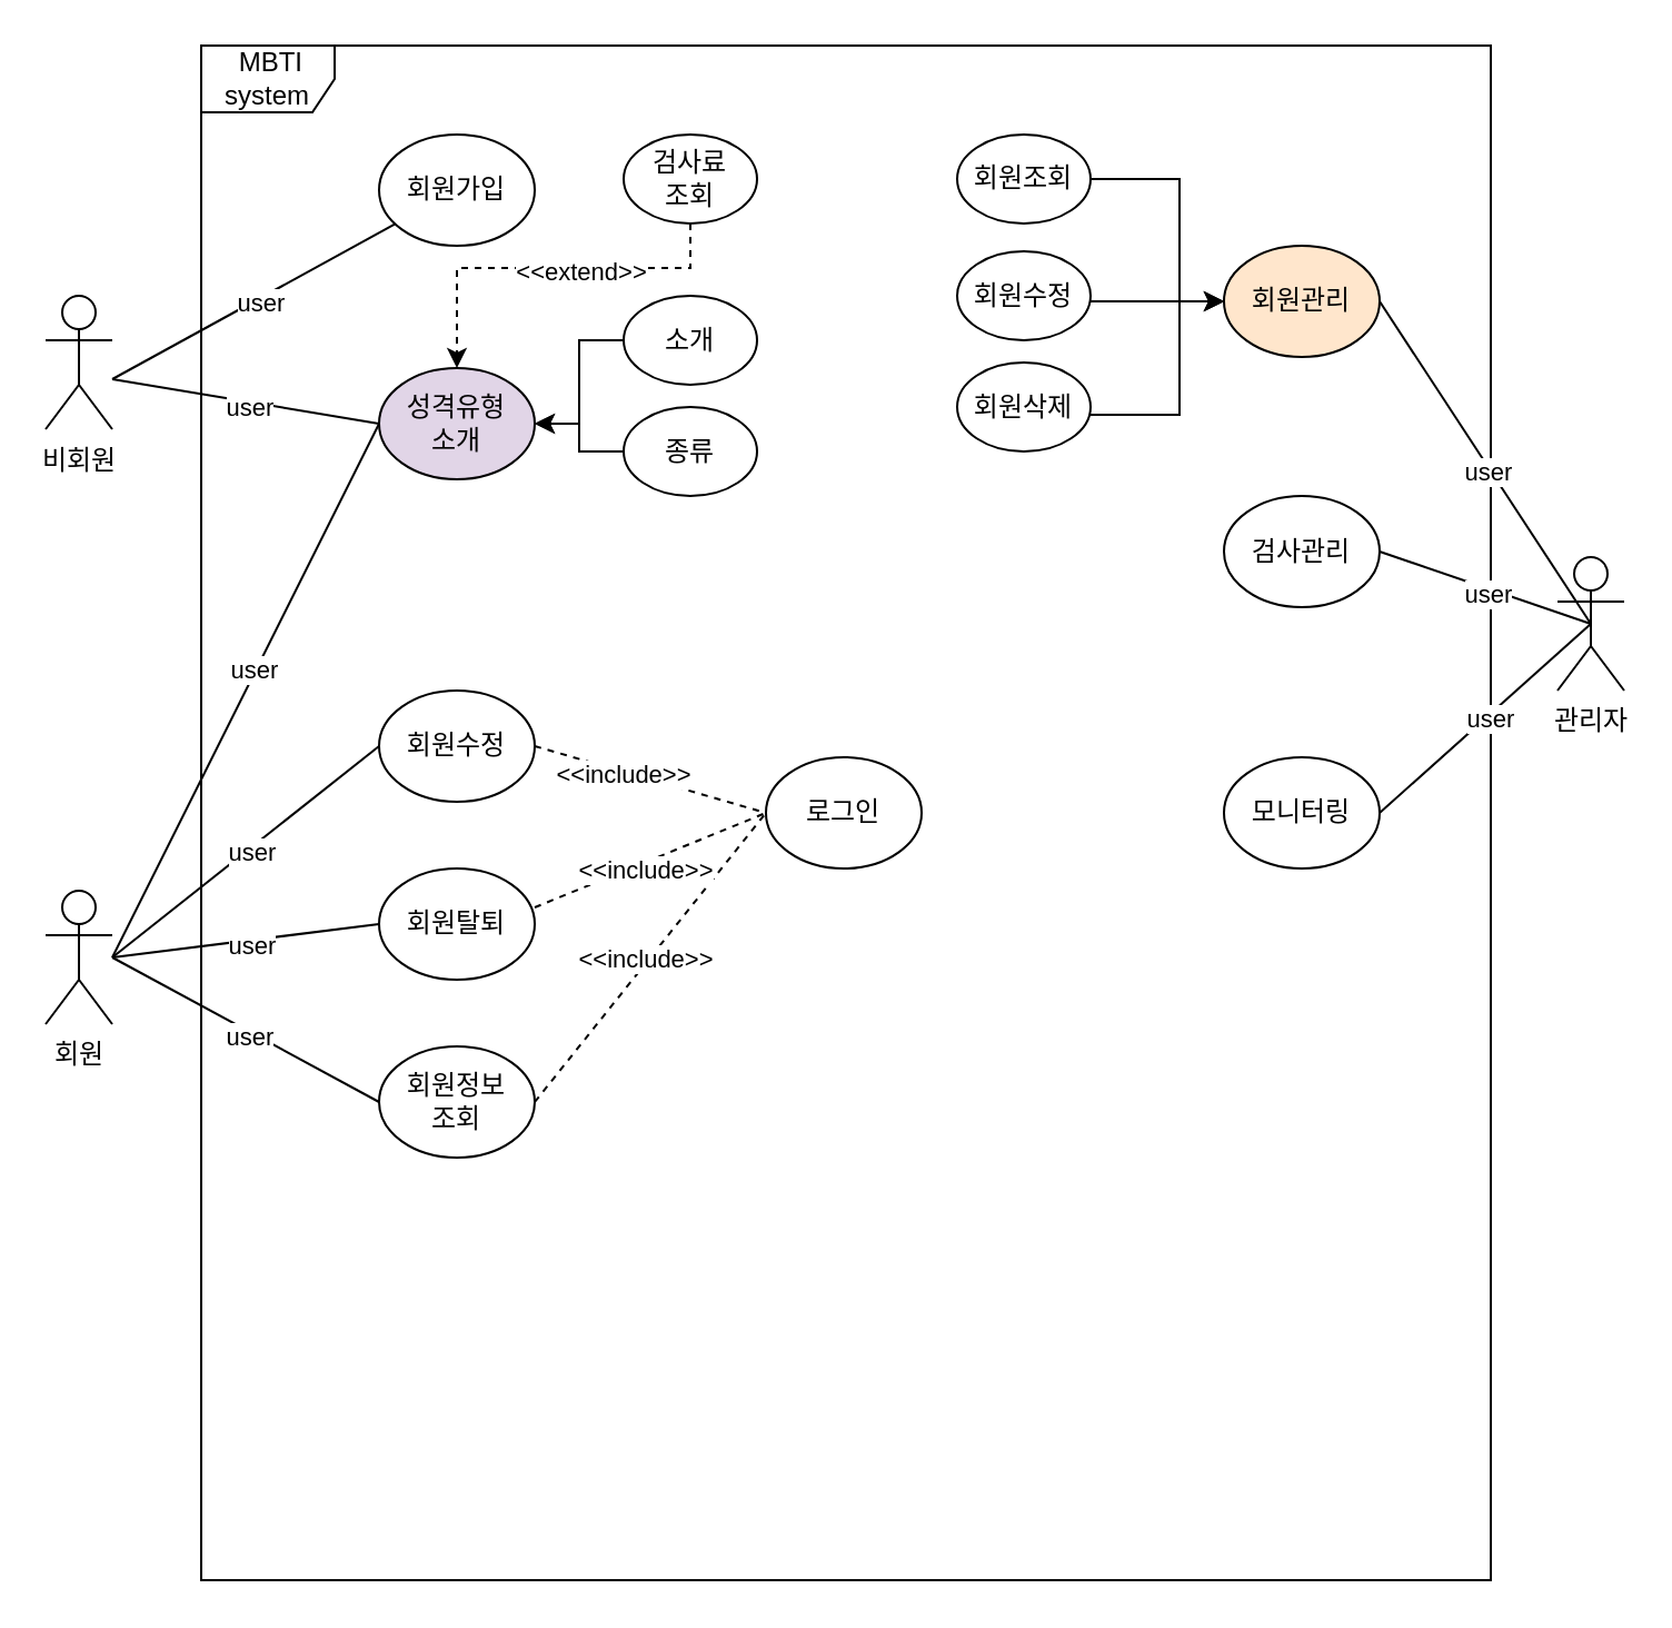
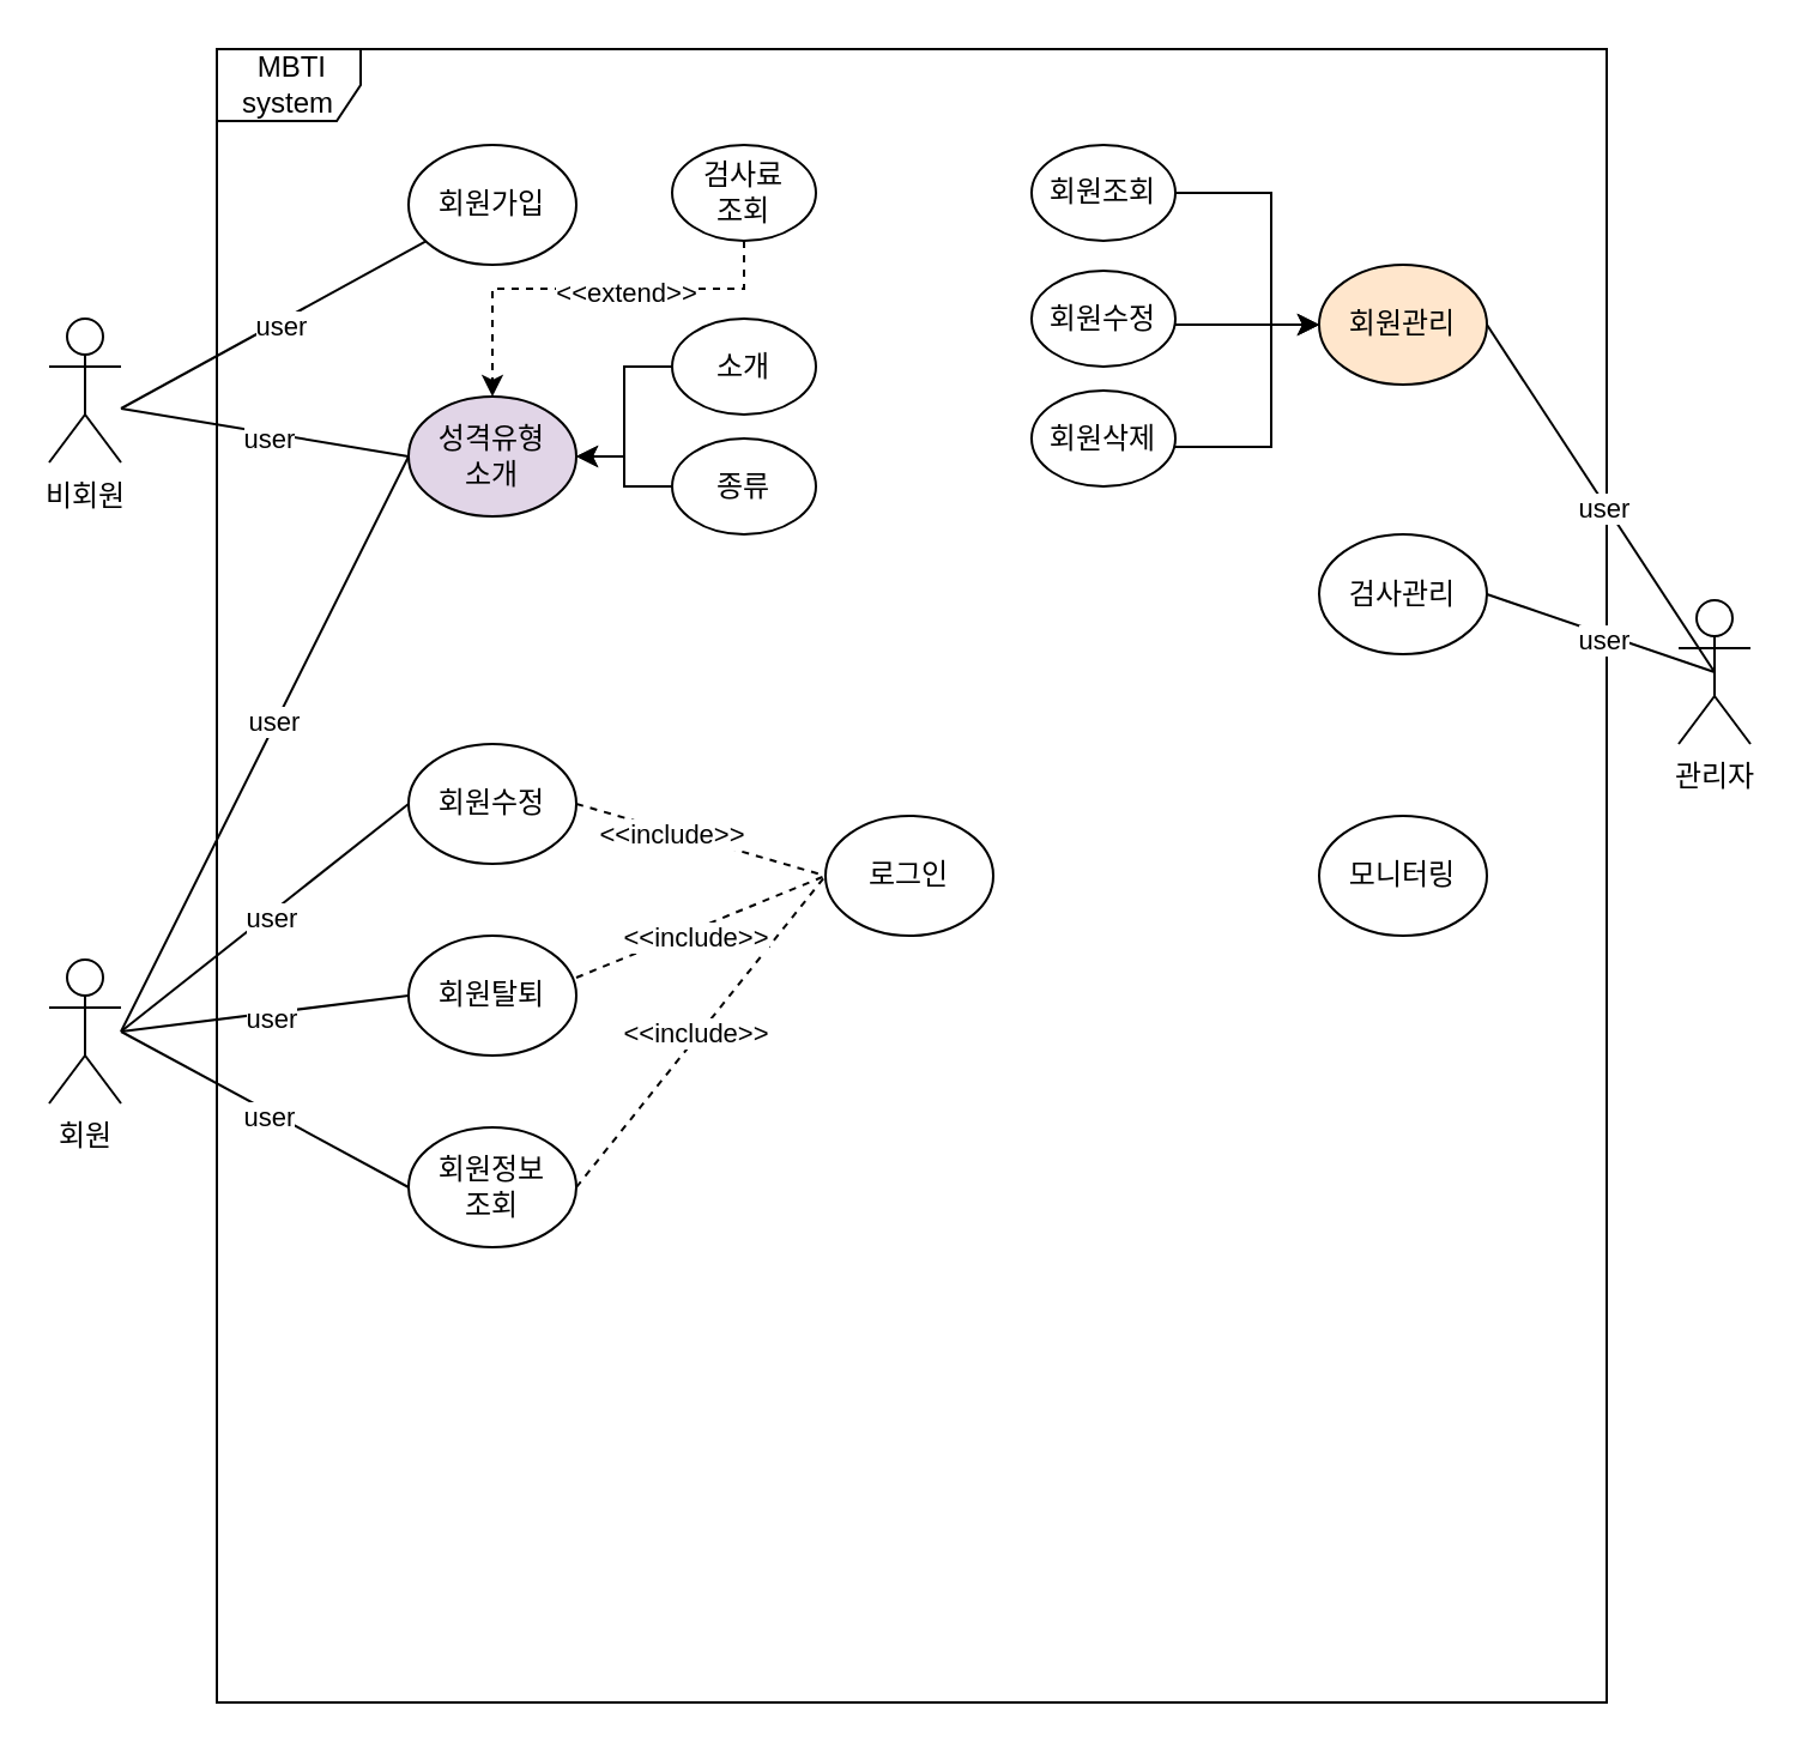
  <mxCell id="0" />
  <mxCell id="1" parent="0" />
  <mxCell id="2" value="비회원" style="shape=umlActor;verticalLabelPosition=bottom;verticalAlign=top;html=1;outlineConnect=0;" vertex="1" parent="1"><mxGeometry x="20" y="132.5" width="30" height="60" as="geometry" /></mxCell>
  <mxCell id="3" value="회원" style="shape=umlActor;verticalLabelPosition=bottom;verticalAlign=top;html=1;outlineConnect=0;" vertex="1" parent="1"><mxGeometry x="20" y="400" width="30" height="60" as="geometry" /></mxCell>
  <mxCell id="4" value="관리자" style="shape=umlActor;verticalLabelPosition=bottom;verticalAlign=top;html=1;outlineConnect=0;" vertex="1" parent="1"><mxGeometry x="700" y="250" width="30" height="60" as="geometry" /></mxCell>
  <mxCell id="5" value="&amp;nbsp;MBTI&lt;br&gt;system" style="shape=umlFrame;whiteSpace=wrap;html=1;pointerEvents=0;" vertex="1" parent="1"><mxGeometry x="90" y="20" width="580" height="690" as="geometry" /></mxCell>
  <mxCell id="6" value="회원가입" style="ellipse;whiteSpace=wrap;html=1;" vertex="1" parent="1"><mxGeometry x="170" y="60" width="70" height="50" as="geometry" /></mxCell>
  <mxCell id="7" value="회원수정" style="ellipse;whiteSpace=wrap;html=1;" vertex="1" parent="1"><mxGeometry x="170" y="310" width="70" height="50" as="geometry" /></mxCell>
  <mxCell id="8" value="회원탈퇴" style="ellipse;whiteSpace=wrap;html=1;" vertex="1" parent="1"><mxGeometry x="170" y="390" width="70" height="50" as="geometry" /></mxCell>
  <mxCell id="9" value="회원정보&lt;br&gt;조회" style="ellipse;whiteSpace=wrap;html=1;" vertex="1" parent="1"><mxGeometry x="170" y="470" width="70" height="50" as="geometry" /></mxCell>
  <mxCell id="10" value="" style="endArrow=none;html=1;rounded=0;" edge="1" parent="1" target="6"><mxGeometry width="50" height="50" relative="1" as="geometry"><mxPoint x="50" y="170" as="sourcePoint" /><mxPoint x="370" y="340" as="targetPoint" /></mxGeometry></mxCell>
  <mxCell id="11" value="user" style="edgeLabel;html=1;align=center;verticalAlign=middle;resizable=0;points=[];" vertex="1" connectable="0" parent="10"><mxGeometry x="0.037" y="-1" relative="1" as="geometry"><mxPoint y="1" as="offset" /></mxGeometry></mxCell>
  <mxCell id="12" value="" style="endArrow=none;html=1;rounded=0;entryX=0;entryY=0.5;entryDx=0;entryDy=0;" edge="1" parent="1" target="7"><mxGeometry width="50" height="50" relative="1" as="geometry"><mxPoint x="50" y="430" as="sourcePoint" /><mxPoint x="180" y="317" as="targetPoint" /></mxGeometry></mxCell>
  <mxCell id="13" value="user" style="edgeLabel;html=1;align=center;verticalAlign=middle;resizable=0;points=[];" vertex="1" connectable="0" parent="12"><mxGeometry x="0.037" y="-1" relative="1" as="geometry"><mxPoint y="1" as="offset" /></mxGeometry></mxCell>
  <mxCell id="14" value="" style="endArrow=none;html=1;rounded=0;exitX=0.5;exitY=0.5;exitDx=0;exitDy=0;exitPerimeter=0;entryX=0;entryY=0.5;entryDx=0;entryDy=0;" edge="1" parent="1" target="8"><mxGeometry width="50" height="50" relative="1" as="geometry"><mxPoint x="50" y="430" as="sourcePoint" /><mxPoint x="185" y="430" as="targetPoint" /></mxGeometry></mxCell>
  <mxCell id="15" value="user" style="edgeLabel;html=1;align=center;verticalAlign=middle;resizable=0;points=[];" vertex="1" connectable="0" parent="14"><mxGeometry x="0.037" y="-1" relative="1" as="geometry"><mxPoint y="1" as="offset" /></mxGeometry></mxCell>
  <mxCell id="16" value="" style="endArrow=none;html=1;rounded=0;entryX=0;entryY=0.5;entryDx=0;entryDy=0;" edge="1" parent="1" target="9"><mxGeometry width="50" height="50" relative="1" as="geometry"><mxPoint x="50" y="430" as="sourcePoint" /><mxPoint x="185" y="477" as="targetPoint" /></mxGeometry></mxCell>
  <mxCell id="17" value="user" style="edgeLabel;html=1;align=center;verticalAlign=middle;resizable=0;points=[];" vertex="1" connectable="0" parent="16"><mxGeometry x="0.037" y="-1" relative="1" as="geometry"><mxPoint y="1" as="offset" /></mxGeometry></mxCell>
  <mxCell id="18" value="로그인" style="ellipse;whiteSpace=wrap;html=1;" vertex="1" parent="1"><mxGeometry x="344" y="340" width="70" height="50" as="geometry" /></mxCell>
  <mxCell id="19" value="" style="endArrow=none;dashed=1;html=1;rounded=0;entryX=0;entryY=0.5;entryDx=0;entryDy=0;exitX=1;exitY=0.5;exitDx=0;exitDy=0;" edge="1" parent="1" source="7"><mxGeometry width="50" height="50" relative="1" as="geometry"><mxPoint x="320" y="487.5" as="sourcePoint" /><mxPoint x="344" y="365" as="targetPoint" /></mxGeometry></mxCell>
  <mxCell id="20" value="" style="endArrow=none;dashed=1;html=1;rounded=0;entryX=0;entryY=0.5;entryDx=0;entryDy=0;exitX=1;exitY=0.35;exitDx=0;exitDy=0;exitPerimeter=0;" edge="1" parent="1" source="8"><mxGeometry width="50" height="50" relative="1" as="geometry"><mxPoint x="250" y="345.5" as="sourcePoint" /><mxPoint x="344" y="365" as="targetPoint" /></mxGeometry></mxCell>
  <mxCell id="21" value="" style="endArrow=none;dashed=1;html=1;rounded=0;entryX=0;entryY=0.5;entryDx=0;entryDy=0;exitX=1;exitY=0.5;exitDx=0;exitDy=0;" edge="1" parent="1" source="9"><mxGeometry width="50" height="50" relative="1" as="geometry"><mxPoint x="260" y="355.5" as="sourcePoint" /><mxPoint x="344" y="365" as="targetPoint" /></mxGeometry></mxCell>
  <mxCell id="22" value="&amp;lt;&amp;lt;include&amp;gt;&amp;gt;" style="edgeLabel;html=1;align=center;verticalAlign=middle;resizable=0;points=[];" vertex="1" connectable="0" parent="1"><mxGeometry x="279.998" y="347.504" as="geometry" /></mxCell>
  <mxCell id="23" value="성격유형&lt;br&gt;소개" style="ellipse;whiteSpace=wrap;html=1;fillColor=#e1d5e7;" vertex="1" parent="1"><mxGeometry x="170" y="165" width="70" height="50" as="geometry" /></mxCell>
  <mxCell id="24" value="" style="endArrow=none;html=1;rounded=0;entryX=0;entryY=0.5;entryDx=0;entryDy=0;" edge="1" parent="1" target="23"><mxGeometry width="50" height="50" relative="1" as="geometry"><mxPoint x="50" y="170" as="sourcePoint" /><mxPoint x="186" y="109" as="targetPoint" /></mxGeometry></mxCell>
  <mxCell id="25" value="user" style="edgeLabel;html=1;align=center;verticalAlign=middle;resizable=0;points=[];" vertex="1" connectable="0" parent="24"><mxGeometry x="0.037" y="-1" relative="1" as="geometry"><mxPoint y="1" as="offset" /></mxGeometry></mxCell>
  <mxCell id="26" value="" style="endArrow=none;html=1;rounded=0;entryX=0;entryY=0.5;entryDx=0;entryDy=0;" edge="1" parent="1" target="23"><mxGeometry width="50" height="50" relative="1" as="geometry"><mxPoint x="50" y="430" as="sourcePoint" /><mxPoint x="196" y="119" as="targetPoint" /></mxGeometry></mxCell>
  <mxCell id="27" value="user" style="edgeLabel;html=1;align=center;verticalAlign=middle;resizable=0;points=[];" vertex="1" connectable="0" parent="26"><mxGeometry x="0.037" y="-1" relative="1" as="geometry"><mxPoint y="-6" as="offset" /></mxGeometry></mxCell>
  <mxCell id="28" style="edgeStyle=orthogonalEdgeStyle;rounded=0;orthogonalLoop=1;jettySize=auto;html=1;" edge="1" parent="1" source="29" target="23"><mxGeometry relative="1" as="geometry" /></mxCell>
  <mxCell id="29" value="소개" style="ellipse;whiteSpace=wrap;html=1;" vertex="1" parent="1"><mxGeometry x="280" y="132.5" width="60" height="40" as="geometry" /></mxCell>
  <mxCell id="30" style="edgeStyle=orthogonalEdgeStyle;rounded=0;orthogonalLoop=1;jettySize=auto;html=1;" edge="1" parent="1" source="31" target="23"><mxGeometry relative="1" as="geometry" /></mxCell>
  <mxCell id="31" value="종류" style="ellipse;whiteSpace=wrap;html=1;" vertex="1" parent="1"><mxGeometry x="280" y="182.5" width="60" height="40" as="geometry" /></mxCell>
  <mxCell id="32" value="&amp;lt;&amp;lt;include&amp;gt;&amp;gt;" style="edgeLabel;html=1;align=center;verticalAlign=middle;resizable=0;points=[];" vertex="1" connectable="0" parent="1"><mxGeometry x="289.998" y="390.004" as="geometry" /></mxCell>
  <mxCell id="33" value="&amp;lt;&amp;lt;include&amp;gt;&amp;gt;" style="edgeLabel;html=1;align=center;verticalAlign=middle;resizable=0;points=[];" vertex="1" connectable="0" parent="1"><mxGeometry x="289.998" y="430.004" as="geometry" /></mxCell>
  <mxCell id="34" style="edgeStyle=orthogonalEdgeStyle;rounded=0;orthogonalLoop=1;jettySize=auto;html=1;dashed=1;" edge="1" parent="1" source="35" target="23"><mxGeometry relative="1" as="geometry"><Array as="points"><mxPoint x="310" y="120" /><mxPoint x="205" y="120" /></Array></mxGeometry></mxCell>
  <mxCell id="35" value="검사료&lt;br&gt;조회" style="ellipse;whiteSpace=wrap;html=1;" vertex="1" parent="1"><mxGeometry x="280" y="60" width="60" height="40" as="geometry" /></mxCell>
  <mxCell id="36" value="&amp;lt;&amp;lt;extend&amp;gt;&amp;gt;" style="edgeLabel;html=1;align=center;verticalAlign=middle;resizable=0;points=[];" vertex="1" connectable="0" parent="1"><mxGeometry x="259.998" y="110.004" as="geometry"><mxPoint x="1" y="11" as="offset" /></mxGeometry></mxCell>
  <mxCell id="37" value="검사관리" style="ellipse;whiteSpace=wrap;html=1;" vertex="1" parent="1"><mxGeometry x="550" y="222.5" width="70" height="50" as="geometry" /></mxCell>
  <mxCell id="38" value="회원관리" style="ellipse;whiteSpace=wrap;html=1;fillColor=#ffe6cc;" vertex="1" parent="1"><mxGeometry x="550" y="110" width="70" height="50" as="geometry" /></mxCell>
  <mxCell id="39" value="모니터링" style="ellipse;whiteSpace=wrap;html=1;" vertex="1" parent="1"><mxGeometry x="550" y="340" width="70" height="50" as="geometry" /></mxCell>
- <mxCell id="40" value="" style="endArrow=none;html=1;rounded=0;exitX=1;exitY=0.5;exitDx=0;exitDy=0;entryX=0.5;entryY=0.5;entryDx=0;entryDy=0;entryPerimeter=0;" edge="1" parent="1" source="39" target="4"><mxGeometry width="50" height="50" relative="1" as="geometry"><mxPoint x="510" y="400" as="sourcePoint" /><mxPoint x="630" y="465" as="targetPoint" /></mxGeometry></mxCell>
- <mxCell id="41" value="user" style="edgeLabel;html=1;align=center;verticalAlign=middle;resizable=0;points=[];" vertex="1" connectable="0" parent="40"><mxGeometry x="0.037" y="-1" relative="1" as="geometry"><mxPoint y="1" as="offset" /></mxGeometry></mxCell>
  <mxCell id="42" value="" style="endArrow=none;html=1;rounded=0;exitX=1;exitY=0.5;exitDx=0;exitDy=0;entryX=0.5;entryY=0.5;entryDx=0;entryDy=0;entryPerimeter=0;" edge="1" parent="1" source="37" target="4"><mxGeometry width="50" height="50" relative="1" as="geometry"><mxPoint x="620" y="385" as="sourcePoint" /><mxPoint x="700" y="290" as="targetPoint" /></mxGeometry></mxCell>
  <mxCell id="43" value="user" style="edgeLabel;html=1;align=center;verticalAlign=middle;resizable=0;points=[];" vertex="1" connectable="0" parent="42"><mxGeometry x="0.037" y="-1" relative="1" as="geometry"><mxPoint y="1" as="offset" /></mxGeometry></mxCell>
  <mxCell id="44" value="" style="endArrow=none;html=1;rounded=0;exitX=1;exitY=0.5;exitDx=0;exitDy=0;entryX=0.5;entryY=0.5;entryDx=0;entryDy=0;entryPerimeter=0;" edge="1" parent="1" source="38" target="4"><mxGeometry width="50" height="50" relative="1" as="geometry"><mxPoint x="630" y="395" as="sourcePoint" /><mxPoint x="720" y="314" as="targetPoint" /></mxGeometry></mxCell>
  <mxCell id="45" value="user" style="edgeLabel;html=1;align=center;verticalAlign=middle;resizable=0;points=[];" vertex="1" connectable="0" parent="44"><mxGeometry x="0.037" y="-1" relative="1" as="geometry"><mxPoint y="1" as="offset" /></mxGeometry></mxCell>
  <mxCell id="46" style="edgeStyle=orthogonalEdgeStyle;rounded=0;orthogonalLoop=1;jettySize=auto;html=1;" edge="1" parent="1" source="47" target="38"><mxGeometry relative="1" as="geometry"><Array as="points"><mxPoint x="530" y="80" /><mxPoint x="530" y="135" /></Array></mxGeometry></mxCell>
  <mxCell id="47" value="회원조회" style="ellipse;whiteSpace=wrap;html=1;" vertex="1" parent="1"><mxGeometry x="430" y="60" width="60" height="40" as="geometry" /></mxCell>
  <mxCell id="48" value="" style="edgeStyle=orthogonalEdgeStyle;rounded=0;orthogonalLoop=1;jettySize=auto;html=1;" edge="1" parent="1" source="49" target="38"><mxGeometry relative="1" as="geometry"><Array as="points"><mxPoint x="510" y="135" /><mxPoint x="510" y="135" /></Array></mxGeometry></mxCell>
  <mxCell id="49" value="회원수정" style="ellipse;whiteSpace=wrap;html=1;" vertex="1" parent="1"><mxGeometry x="430" y="112.5" width="60" height="40" as="geometry" /></mxCell>
  <mxCell id="50" style="edgeStyle=orthogonalEdgeStyle;rounded=0;orthogonalLoop=1;jettySize=auto;html=1;" edge="1" parent="1" source="51" target="38"><mxGeometry relative="1" as="geometry"><Array as="points"><mxPoint x="530" y="186" /><mxPoint x="530" y="135" /></Array></mxGeometry></mxCell>
  <mxCell id="51" value="회원삭제" style="ellipse;whiteSpace=wrap;html=1;" vertex="1" parent="1"><mxGeometry x="430" y="162.5" width="60" height="40" as="geometry" /></mxCell>
